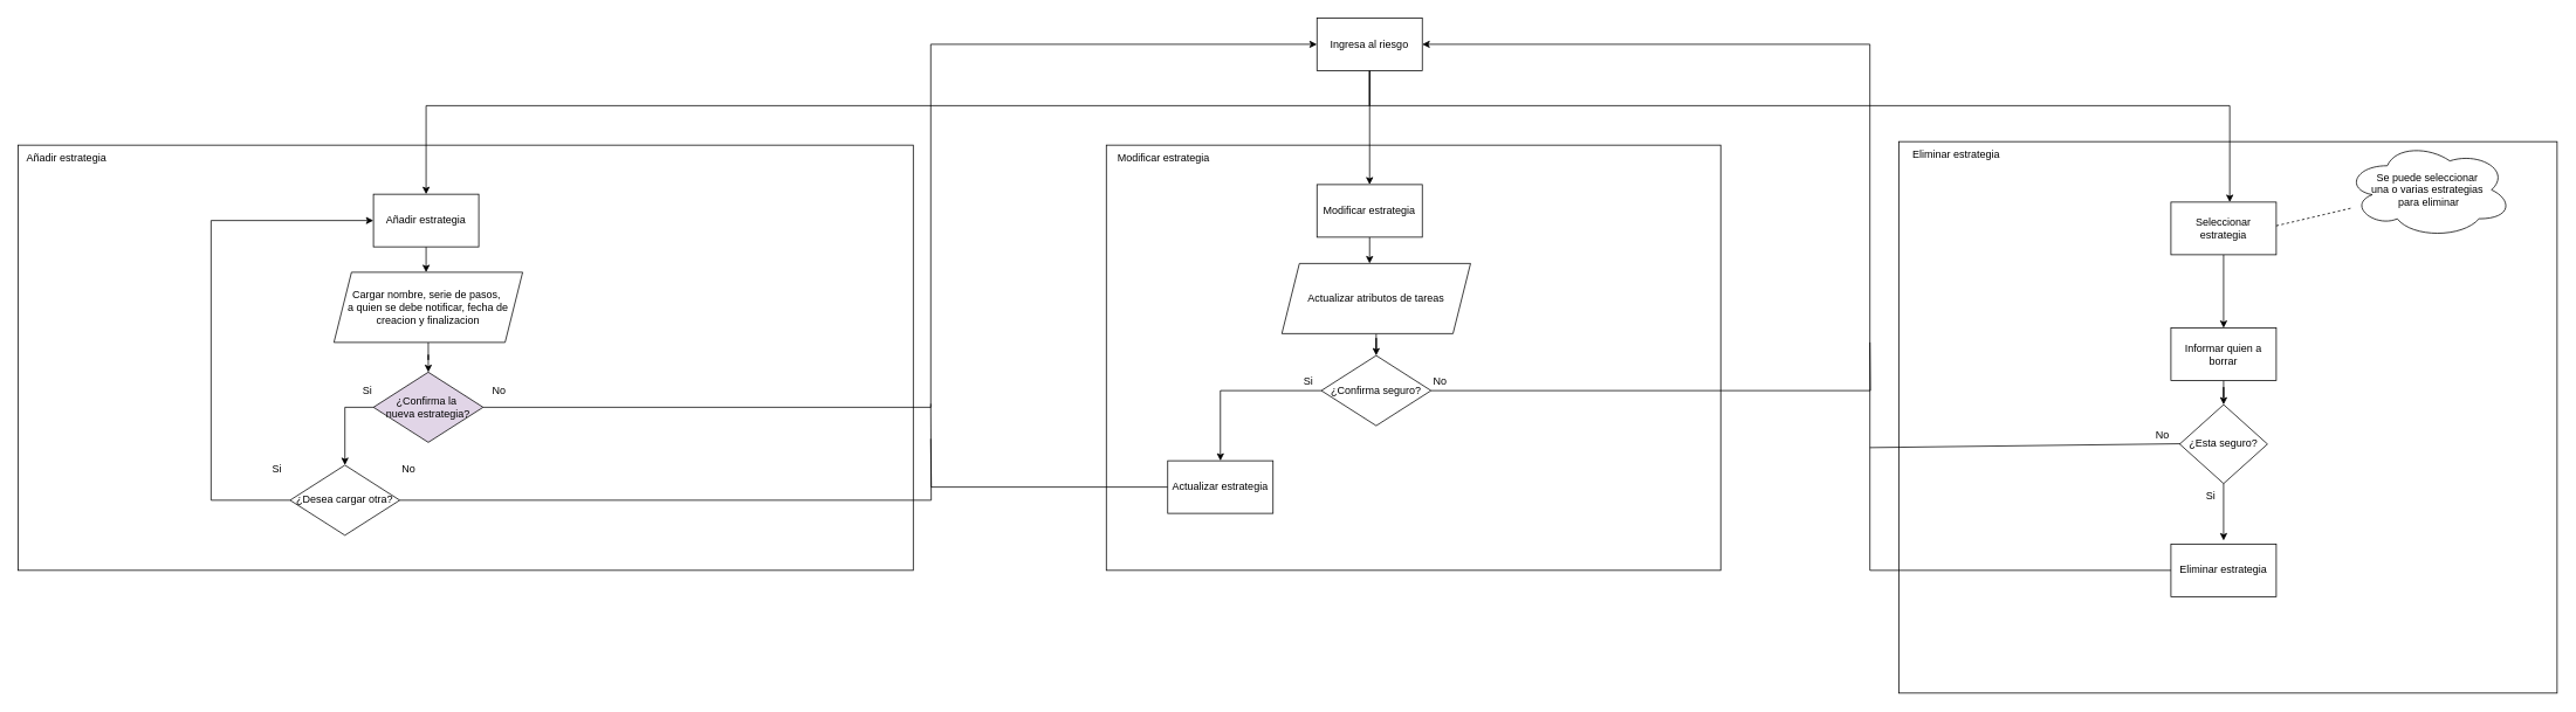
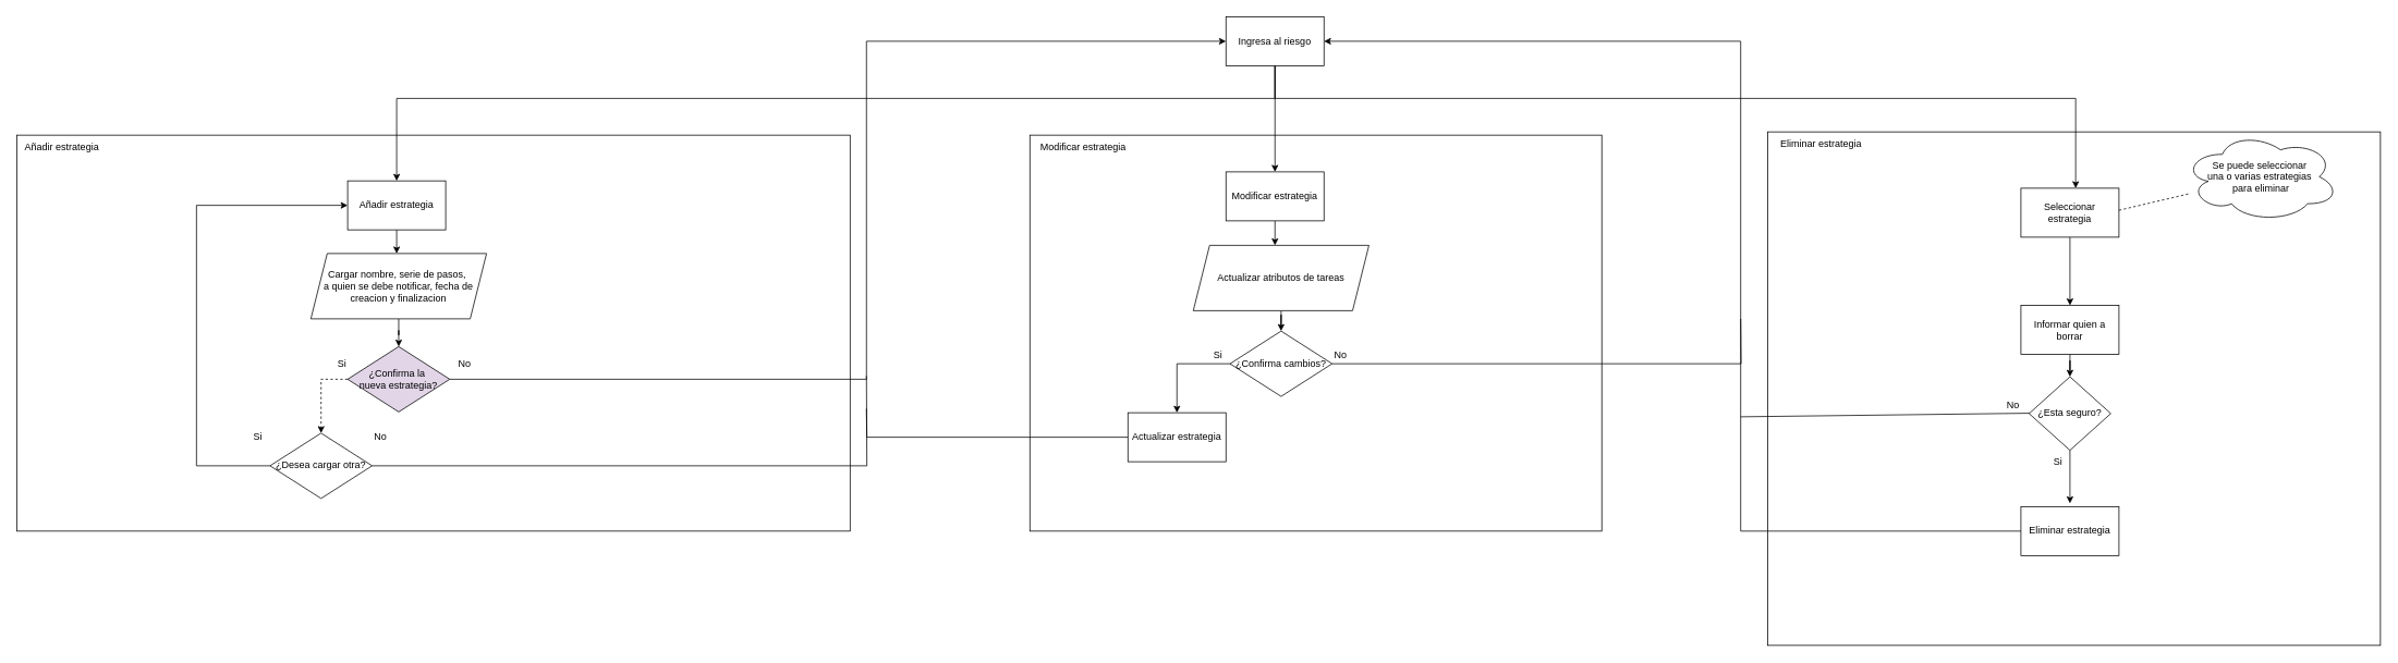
  <mxCell id="0" />
  <mxCell id="1" parent="0" />
  <mxCell id="2" value="" style="rounded=0;whiteSpace=wrap;html=1;" parent="1" vertex="1"><mxGeometry x="2163" y="161" width="750" height="629" as="geometry" /></mxCell>
  <mxCell id="3" value="" style="rounded=0;whiteSpace=wrap;html=1;" parent="1" vertex="1"><mxGeometry x="1260" y="165" width="700" height="485" as="geometry" /></mxCell>
  <mxCell id="4" value="Modificar estrategia" style="text;html=1;align=center;verticalAlign=middle;resizable=0;points=[];autosize=1;strokeColor=none;fillColor=none;" parent="1" vertex="1"><mxGeometry x="1260" y="165" width="130" height="30" as="geometry" /></mxCell>
  <mxCell id="5" style="edgeStyle=orthogonalEdgeStyle;rounded=0;orthogonalLoop=1;jettySize=auto;html=1;" parent="1" source="7" target="26" edge="1"><mxGeometry relative="1" as="geometry" /></mxCell>
  <mxCell id="6" style="edgeStyle=orthogonalEdgeStyle;rounded=0;orthogonalLoop=1;jettySize=auto;html=1;" parent="1" source="7" target="36" edge="1"><mxGeometry relative="1" as="geometry"><Array as="points"><mxPoint x="1560" y="120" /><mxPoint x="2540" y="120" /></Array></mxGeometry></mxCell>
  <mxCell id="7" value="Ingresa al riesgo" style="whiteSpace=wrap;html=1;" parent="1" vertex="1"><mxGeometry x="1500" y="20" width="120" height="60" as="geometry" /></mxCell>
  <mxCell id="8" value="" style="rounded=0;whiteSpace=wrap;html=1;" parent="1" vertex="1"><mxGeometry x="20" y="165" width="1020" height="485" as="geometry" /></mxCell>
  <mxCell id="9" value="Añadir estrategia" style="text;html=1;align=center;verticalAlign=middle;resizable=0;points=[];autosize=1;strokeColor=none;fillColor=none;" parent="1" vertex="1"><mxGeometry x="20" y="165" width="110" height="30" as="geometry" /></mxCell>
  <mxCell id="10" style="edgeStyle=orthogonalEdgeStyle;rounded=0;orthogonalLoop=1;jettySize=auto;html=1;exitX=0.5;exitY=1;exitDx=0;exitDy=0;entryX=0.5;entryY=0;entryDx=0;entryDy=0;" parent="1" source="7" target="12" edge="1"><mxGeometry relative="1" as="geometry"><mxPoint x="490" y="393" as="targetPoint" /><mxPoint x="490" y="125" as="sourcePoint" /><Array as="points"><mxPoint x="1560" y="120" /><mxPoint x="485" y="120" /></Array></mxGeometry></mxCell>
  <mxCell id="11" value="" style="edgeStyle=orthogonalEdgeStyle;rounded=0;orthogonalLoop=1;jettySize=auto;html=1;" parent="1" source="12" edge="1"><mxGeometry relative="1" as="geometry"><mxPoint x="485" y="310" as="targetPoint" /></mxGeometry></mxCell>
  <mxCell id="12" value="Añadir estrategia" style="whiteSpace=wrap;html=1;" parent="1" vertex="1"><mxGeometry x="425" y="221" width="120" height="60" as="geometry" /></mxCell>
  <mxCell id="13" style="edgeStyle=orthogonalEdgeStyle;rounded=0;orthogonalLoop=1;jettySize=auto;html=1;" parent="1" source="14" target="17" edge="1"><mxGeometry relative="1" as="geometry" /></mxCell>
  <mxCell id="14" value="Cargar nombre, serie de pasos,&amp;nbsp;&lt;div&gt;a quien se debe notificar, fecha de&lt;/div&gt;&lt;div&gt;creacion y finalizacion&lt;/div&gt;" style="shape=parallelogram;perimeter=parallelogramPerimeter;whiteSpace=wrap;html=1;fixedSize=1;" parent="1" vertex="1"><mxGeometry x="380" y="310" width="215" height="80" as="geometry" /></mxCell>
- <mxCell id="15" style="edgeStyle=orthogonalEdgeStyle;rounded=0;orthogonalLoop=1;jettySize=auto;html=1;entryX=0.5;entryY=0;entryDx=0;entryDy=0;" parent="1" source="17" target="22" edge="1"><mxGeometry relative="1" as="geometry"><Array as="points"><mxPoint x="393" y="464" /></Array></mxGeometry></mxCell>
+ <mxCell id="15" style="edgeStyle=orthogonalEdgeStyle;rounded=0;orthogonalLoop=1;jettySize=auto;html=1;entryX=0.5;entryY=0;entryDx=0;entryDy=0;dashed=1;" parent="1" source="17" target="22" edge="1"><mxGeometry relative="1" as="geometry"><Array as="points"><mxPoint x="393" y="464" /></Array></mxGeometry></mxCell>
  <mxCell id="16" style="edgeStyle=orthogonalEdgeStyle;rounded=0;orthogonalLoop=1;jettySize=auto;html=1;entryX=0;entryY=0.5;entryDx=0;entryDy=0;" parent="1" source="17" target="7" edge="1"><mxGeometry relative="1" as="geometry"><Array as="points"><mxPoint x="1060" y="464" /><mxPoint x="1060" y="50" /></Array></mxGeometry></mxCell>
  <mxCell id="17" value="¿Confirma la&amp;nbsp;&lt;div&gt;nueva&amp;nbsp;&lt;span style=&quot;background-color: initial;&quot;&gt;estrategia?&lt;/span&gt;&lt;/div&gt;" style="rhombus;whiteSpace=wrap;html=1;fillColor=#e1d5e7;" parent="1" vertex="1"><mxGeometry x="425" y="424" width="125" height="80" as="geometry" /></mxCell>
  <mxCell id="18" value="Si" style="text;html=1;align=center;verticalAlign=middle;resizable=0;points=[];autosize=1;strokeColor=none;fillColor=none;" parent="1" vertex="1"><mxGeometry x="402.5" y="430" width="30" height="30" as="geometry" /></mxCell>
  <mxCell id="19" value="No" style="text;html=1;align=center;verticalAlign=middle;resizable=0;points=[];autosize=1;strokeColor=none;fillColor=none;" parent="1" vertex="1"><mxGeometry x="547.5" y="430" width="40" height="30" as="geometry" /></mxCell>
  <mxCell id="20" style="edgeStyle=orthogonalEdgeStyle;rounded=0;orthogonalLoop=1;jettySize=auto;html=1;endArrow=none;endFill=0;" parent="1" source="22" edge="1"><mxGeometry relative="1" as="geometry"><mxPoint x="1060" y="460" as="targetPoint" /></mxGeometry></mxCell>
  <mxCell id="21" style="edgeStyle=orthogonalEdgeStyle;rounded=0;orthogonalLoop=1;jettySize=auto;html=1;entryX=0;entryY=0.5;entryDx=0;entryDy=0;" parent="1" source="22" target="12" edge="1"><mxGeometry relative="1" as="geometry"><Array as="points"><mxPoint x="240" y="570" /><mxPoint x="240" y="251" /></Array></mxGeometry></mxCell>
  <mxCell id="22" value="¿Desea cargar otra?" style="rhombus;whiteSpace=wrap;html=1;" parent="1" vertex="1"><mxGeometry x="330" y="530" width="125" height="80" as="geometry" /></mxCell>
  <mxCell id="23" value="Si" style="text;html=1;align=center;verticalAlign=middle;resizable=0;points=[];autosize=1;strokeColor=none;fillColor=none;" parent="1" vertex="1"><mxGeometry x="300" y="520" width="30" height="30" as="geometry" /></mxCell>
  <mxCell id="24" value="No" style="text;html=1;align=center;verticalAlign=middle;resizable=0;points=[];autosize=1;strokeColor=none;fillColor=none;" parent="1" vertex="1"><mxGeometry x="445" y="520" width="40" height="30" as="geometry" /></mxCell>
  <mxCell id="25" style="edgeStyle=orthogonalEdgeStyle;rounded=0;orthogonalLoop=1;jettySize=auto;html=1;" parent="1" source="26" edge="1"><mxGeometry relative="1" as="geometry"><mxPoint x="1560" y="300" as="targetPoint" /></mxGeometry></mxCell>
  <mxCell id="26" value="Modificar estrategia" style="whiteSpace=wrap;html=1;" parent="1" vertex="1"><mxGeometry x="1500" y="210" width="120" height="60" as="geometry" /></mxCell>
  <mxCell id="27" value="Eliminar estrategia" style="text;html=1;align=center;verticalAlign=middle;resizable=0;points=[];autosize=1;strokeColor=none;fillColor=none;" parent="1" vertex="1"><mxGeometry x="2168" y="161" width="120" height="30" as="geometry" /></mxCell>
  <mxCell id="28" value="¿Esta seguro?" style="rhombus;whiteSpace=wrap;html=1;" parent="1" vertex="1"><mxGeometry x="2483" y="461" width="100" height="90" as="geometry" /></mxCell>
  <mxCell id="29" style="edgeStyle=orthogonalEdgeStyle;rounded=0;orthogonalLoop=1;jettySize=auto;html=1;entryX=0.5;entryY=0;entryDx=0;entryDy=0;" parent="1" source="30" target="28" edge="1"><mxGeometry relative="1" as="geometry" /></mxCell>
  <mxCell id="30" value="Informar quien a borrar" style="whiteSpace=wrap;html=1;" parent="1" vertex="1"><mxGeometry x="2473" y="373.5" width="120" height="60" as="geometry" /></mxCell>
  <mxCell id="31" value="Si" style="text;html=1;align=center;verticalAlign=middle;resizable=0;points=[];autosize=1;strokeColor=none;fillColor=none;" parent="1" vertex="1"><mxGeometry x="2503" y="551" width="30" height="30" as="geometry" /></mxCell>
  <mxCell id="32" value="No" style="text;html=1;align=center;verticalAlign=middle;resizable=0;points=[];autosize=1;strokeColor=none;fillColor=none;" parent="1" vertex="1"><mxGeometry x="2443" y="481" width="40" height="30" as="geometry" /></mxCell>
  <mxCell id="33" style="edgeStyle=orthogonalEdgeStyle;rounded=0;orthogonalLoop=1;jettySize=auto;html=1;endArrow=classic;endFill=1;entryX=1;entryY=0.5;entryDx=0;entryDy=0;exitX=0;exitY=0.5;exitDx=0;exitDy=0;" parent="1" source="49" target="7" edge="1"><mxGeometry relative="1" as="geometry"><mxPoint x="2150" y="536" as="targetPoint" /><Array as="points"><mxPoint x="2130" y="650" /><mxPoint x="2130" y="50" /></Array></mxGeometry></mxCell>
  <mxCell id="34" value="" style="endArrow=classic;html=1;rounded=0;exitX=0.5;exitY=1;exitDx=0;exitDy=0;entryX=0.5;entryY=0;entryDx=0;entryDy=0;edgeStyle=orthogonalEdgeStyle;" parent="1" source="28" edge="1"><mxGeometry width="50" height="50" relative="1" as="geometry"><mxPoint x="2473" y="566" as="sourcePoint" /><mxPoint x="2533" y="616" as="targetPoint" /></mxGeometry></mxCell>
  <mxCell id="35" style="edgeStyle=orthogonalEdgeStyle;rounded=0;orthogonalLoop=1;jettySize=auto;html=1;" parent="1" source="36" target="30" edge="1"><mxGeometry relative="1" as="geometry" /></mxCell>
  <mxCell id="36" value="Seleccionar estrategia" style="whiteSpace=wrap;html=1;" parent="1" vertex="1"><mxGeometry x="2473" y="230" width="120" height="60" as="geometry" /></mxCell>
  <mxCell id="37" value="" style="rounded=0;orthogonalLoop=1;jettySize=auto;html=1;dashed=1;endArrow=none;endFill=0;" parent="1" target="38" edge="1"><mxGeometry relative="1" as="geometry"><mxPoint x="2593" y="257" as="sourcePoint" /></mxGeometry></mxCell>
  <mxCell id="38" value="Se puede seleccionar&amp;nbsp;&lt;div&gt;una o varias&amp;nbsp;&lt;span style=&quot;background-color: initial;&quot;&gt;estrategias&amp;nbsp;&lt;/span&gt;&lt;/div&gt;&lt;div&gt;&lt;span style=&quot;background-color: initial;&quot;&gt;para eliminar&lt;/span&gt;&lt;/div&gt;" style="ellipse;shape=cloud;whiteSpace=wrap;html=1;" parent="1" vertex="1"><mxGeometry x="2672" y="161" width="190" height="110" as="geometry" /></mxCell>
  <mxCell id="39" value="" style="endArrow=none;html=1;rounded=0;exitX=1.016;exitY=0.82;exitDx=0;exitDy=0;exitPerimeter=0;endFill=0;" parent="1" source="32" edge="1"><mxGeometry width="50" height="50" relative="1" as="geometry"><mxPoint x="2003" y="310" as="sourcePoint" /><mxPoint x="2130" y="510" as="targetPoint" /></mxGeometry></mxCell>
  <mxCell id="40" style="edgeStyle=orthogonalEdgeStyle;rounded=0;orthogonalLoop=1;jettySize=auto;html=1;entryX=0.5;entryY=0;entryDx=0;entryDy=0;" parent="1" source="41" target="44" edge="1"><mxGeometry relative="1" as="geometry" /></mxCell>
  <mxCell id="41" value="&lt;div&gt;Actualizar atributos de tareas&lt;/div&gt;" style="shape=parallelogram;perimeter=parallelogramPerimeter;whiteSpace=wrap;html=1;fixedSize=1;" parent="1" vertex="1"><mxGeometry x="1460" y="300" width="215" height="80" as="geometry" /></mxCell>
  <mxCell id="42" style="edgeStyle=orthogonalEdgeStyle;rounded=0;orthogonalLoop=1;jettySize=auto;html=1;entryX=0.5;entryY=0;entryDx=0;entryDy=0;" parent="1" source="44" target="46" edge="1"><mxGeometry relative="1" as="geometry" /></mxCell>
  <mxCell id="43" style="edgeStyle=orthogonalEdgeStyle;rounded=0;orthogonalLoop=1;jettySize=auto;html=1;endArrow=none;endFill=0;" parent="1" source="44" edge="1"><mxGeometry relative="1" as="geometry"><mxPoint x="2130" y="390" as="targetPoint" /></mxGeometry></mxCell>
- <mxCell id="44" value="¿Confirma seguro?" style="rhombus;whiteSpace=wrap;html=1;" parent="1" vertex="1"><mxGeometry x="1505" y="405" width="125" height="80" as="geometry" /></mxCell>
+ <mxCell id="44" value="¿Confirma cambios?" style="rhombus;whiteSpace=wrap;html=1;" parent="1" vertex="1"><mxGeometry x="1505" y="405" width="125" height="80" as="geometry" /></mxCell>
  <mxCell id="45" style="edgeStyle=orthogonalEdgeStyle;rounded=0;orthogonalLoop=1;jettySize=auto;html=1;endArrow=none;endFill=0;" parent="1" source="46" edge="1"><mxGeometry relative="1" as="geometry"><mxPoint x="1060" y="500" as="targetPoint" /></mxGeometry></mxCell>
- <mxCell id="46" value="Actualizar estrategia" style="whiteSpace=wrap;html=1;" parent="1" vertex="1"><mxGeometry x="1330" y="525" width="120" height="60" as="geometry" /></mxCell>
+ <mxCell id="46" value="Actualizar estrategia" style="whiteSpace=wrap;html=1;" parent="1" vertex="1"><mxGeometry x="1380" y="505" width="120" height="60" as="geometry" /></mxCell>
  <mxCell id="47" value="Si" style="text;html=1;align=center;verticalAlign=middle;resizable=0;points=[];autosize=1;strokeColor=none;fillColor=none;" parent="1" vertex="1"><mxGeometry x="1475" y="420" width="30" height="30" as="geometry" /></mxCell>
  <mxCell id="48" value="No" style="text;html=1;align=center;verticalAlign=middle;resizable=0;points=[];autosize=1;strokeColor=none;fillColor=none;" parent="1" vertex="1"><mxGeometry x="1620" y="420" width="40" height="30" as="geometry" /></mxCell>
  <mxCell id="49" value="Eliminar estrategia" style="whiteSpace=wrap;html=1;" parent="1" vertex="1"><mxGeometry x="2473" y="620" width="120" height="60" as="geometry" /></mxCell>
